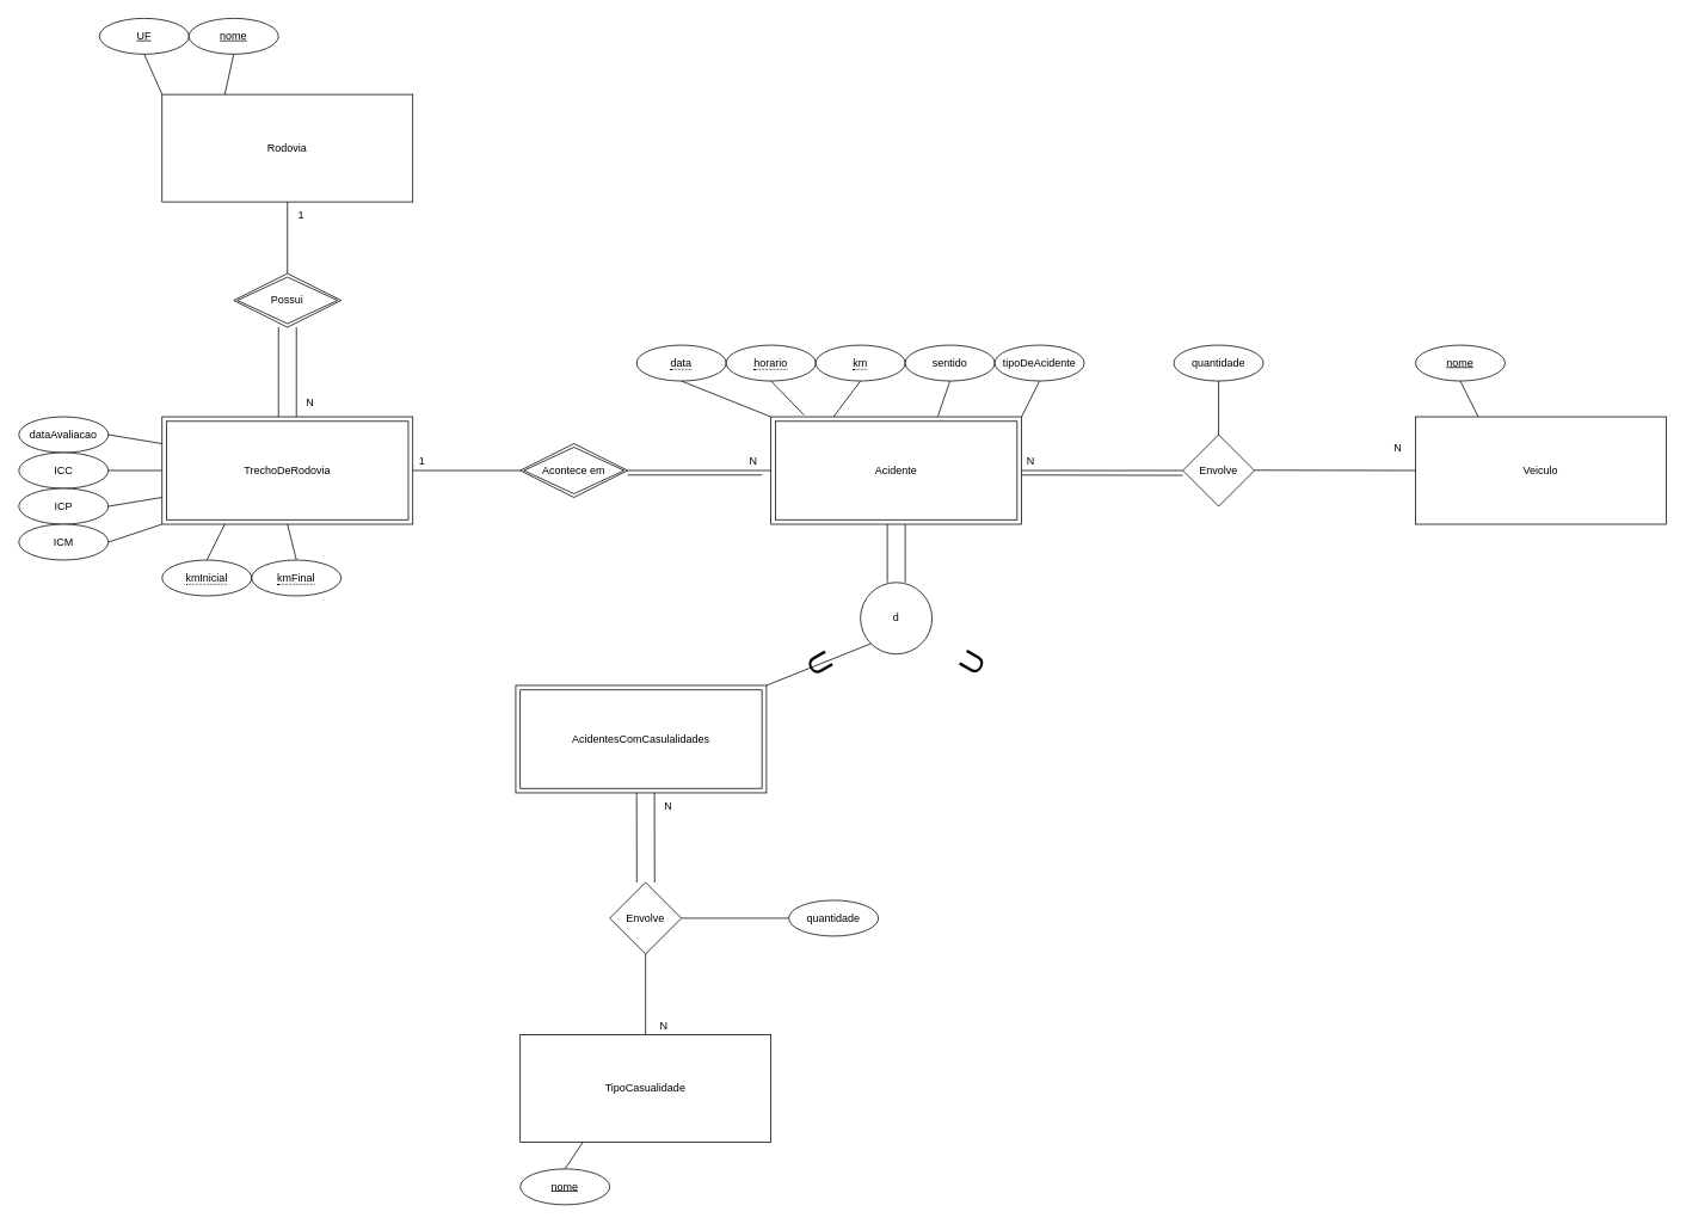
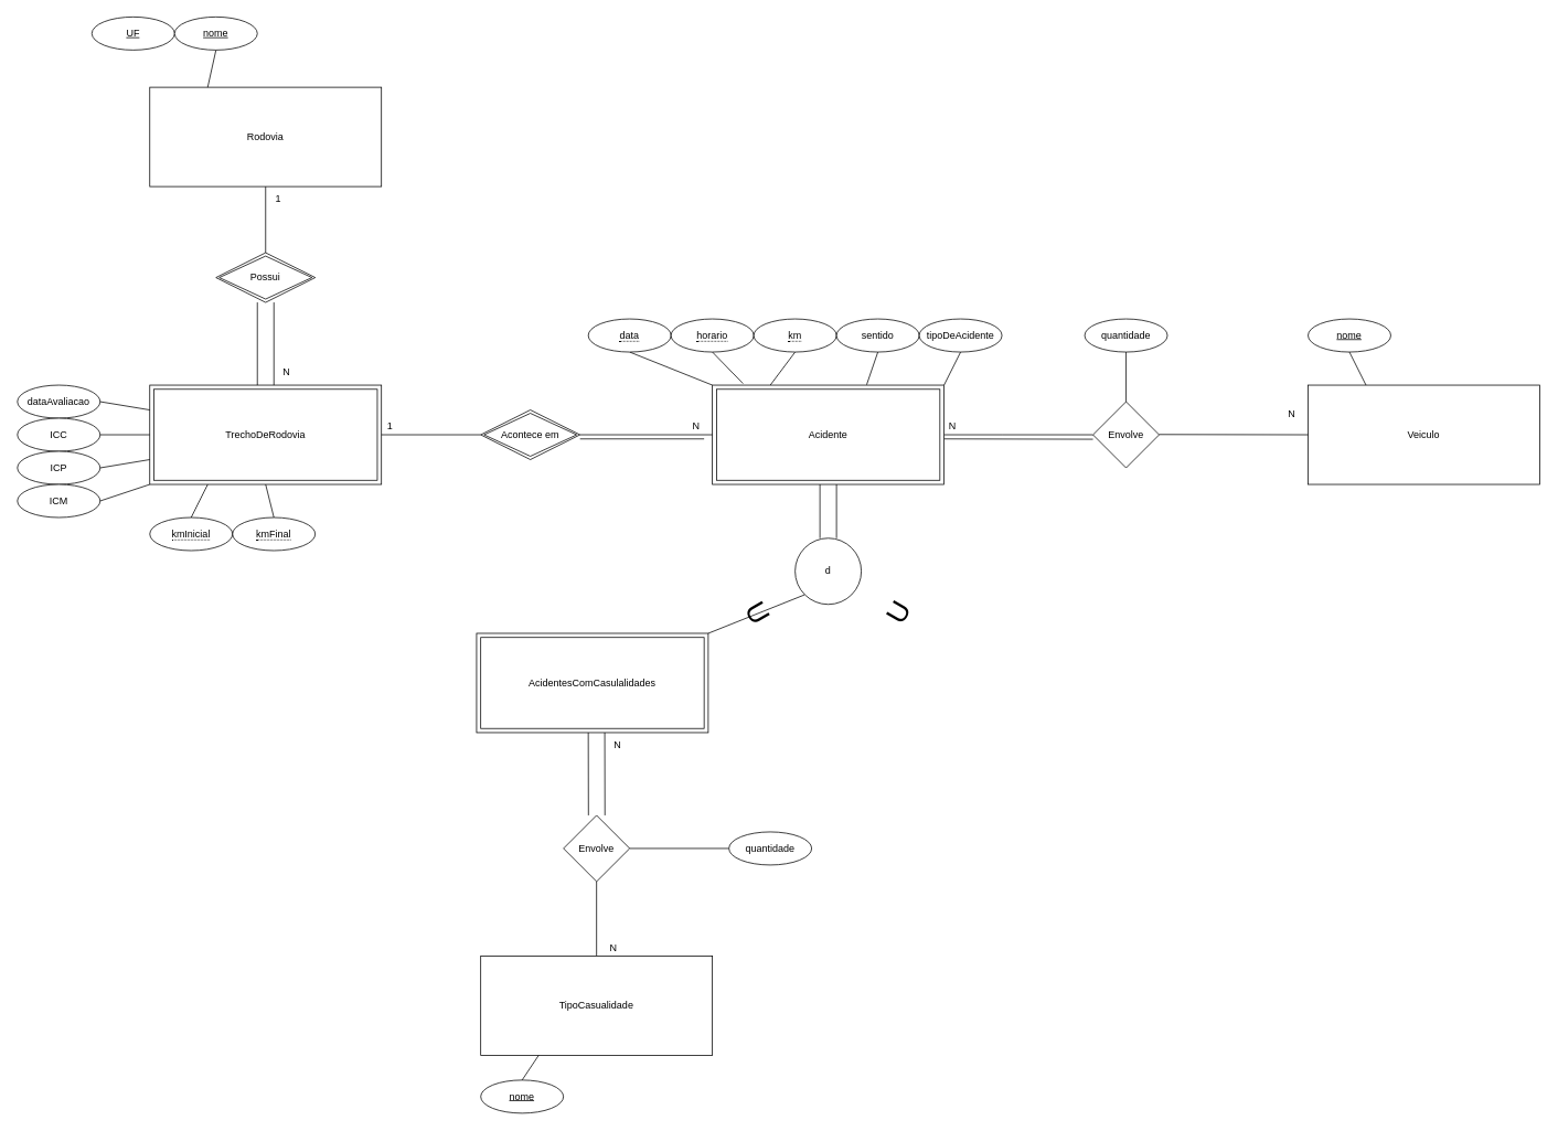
  <mxCell id="0" />
  <mxCell id="1" parent="0" />
  <mxCell id="2" value="U" style="text;html=1;align=center;verticalAlign=middle;resizable=0;points=[];autosize=1;strokeColor=none;fillColor=none;rotation=60;fontSize=34;" parent="1" vertex="1"><mxGeometry x="890" y="715" width="50" height="50" as="geometry" /></mxCell>
  <mxCell id="3" value="" style="edgeStyle=none;rounded=0;orthogonalLoop=1;jettySize=auto;html=1;endArrow=none;endFill=0;" parent="1" target="14" edge="1"><mxGeometry relative="1" as="geometry"><mxPoint x="1140" y="525" as="sourcePoint" /><Array as="points"><mxPoint x="1210" y="525" /></Array></mxGeometry></mxCell>
  <mxCell id="4" style="edgeStyle=none;rounded=0;orthogonalLoop=1;jettySize=auto;html=1;exitX=0.5;exitY=1;exitDx=0;exitDy=0;entryX=0;entryY=0;entryDx=0;entryDy=0;endArrow=none;endFill=0;" parent="1" source="65" edge="1"><mxGeometry relative="1" as="geometry"><mxPoint x="860" y="465" as="targetPoint" /><mxPoint x="730" y="425" as="sourcePoint" /></mxGeometry></mxCell>
  <mxCell id="5" style="edgeStyle=none;rounded=0;orthogonalLoop=1;jettySize=auto;html=1;exitX=0.5;exitY=1;exitDx=0;exitDy=0;entryX=0.132;entryY=-0.016;entryDx=0;entryDy=0;entryPerimeter=0;endArrow=none;endFill=0;" parent="1" source="66" edge="1"><mxGeometry relative="1" as="geometry"><mxPoint x="896.96" y="463.08" as="targetPoint" /><mxPoint x="830" y="425" as="sourcePoint" /></mxGeometry></mxCell>
  <mxCell id="6" style="edgeStyle=none;rounded=0;orthogonalLoop=1;jettySize=auto;html=1;exitX=0.5;exitY=1;exitDx=0;exitDy=0;entryX=0.25;entryY=0;entryDx=0;entryDy=0;endArrow=none;endFill=0;" parent="1" source="67" edge="1"><mxGeometry relative="1" as="geometry"><mxPoint x="930" y="465" as="targetPoint" /><mxPoint x="930" y="425" as="sourcePoint" /></mxGeometry></mxCell>
  <mxCell id="7" style="edgeStyle=none;rounded=0;orthogonalLoop=1;jettySize=auto;html=1;exitX=0;exitY=1;exitDx=0;exitDy=0;entryX=1;entryY=0;entryDx=0;entryDy=0;endArrow=none;endFill=0;" parent="1" source="8" target="68" edge="1"><mxGeometry relative="1" as="geometry"><mxPoint x="860" y="765" as="targetPoint" /></mxGeometry></mxCell>
  <mxCell id="8" value="d" style="ellipse;whiteSpace=wrap;html=1;aspect=fixed;" parent="1" vertex="1"><mxGeometry x="960" y="650" width="80" height="80" as="geometry" /></mxCell>
  <mxCell id="9" style="edgeStyle=none;rounded=0;orthogonalLoop=1;jettySize=auto;html=1;exitX=0.5;exitY=0;exitDx=0;exitDy=0;entryX=0.5;entryY=1;entryDx=0;entryDy=0;endArrow=none;endFill=0;" parent="1" edge="1"><mxGeometry relative="1" as="geometry"><mxPoint x="1010" y="650" as="sourcePoint" /><mxPoint x="1010" y="585" as="targetPoint" /></mxGeometry></mxCell>
  <mxCell id="10" style="edgeStyle=none;rounded=0;orthogonalLoop=1;jettySize=auto;html=1;exitX=0.5;exitY=0;exitDx=0;exitDy=0;entryX=0.5;entryY=1;entryDx=0;entryDy=0;endArrow=none;endFill=0;" parent="1" edge="1"><mxGeometry relative="1" as="geometry"><mxPoint x="990" y="650" as="sourcePoint" /><mxPoint x="990" y="585" as="targetPoint" /></mxGeometry></mxCell>
  <mxCell id="11" style="edgeStyle=none;rounded=0;orthogonalLoop=1;jettySize=auto;html=1;exitX=0.5;exitY=1;exitDx=0;exitDy=0;entryX=0.666;entryY=-0.004;entryDx=0;entryDy=0;entryPerimeter=0;endArrow=none;endFill=0;" parent="1" source="70" edge="1"><mxGeometry relative="1" as="geometry"><mxPoint x="1046.48" y="464.52" as="targetPoint" /><mxPoint x="1060" y="425" as="sourcePoint" /></mxGeometry></mxCell>
  <mxCell id="12" style="edgeStyle=none;rounded=0;orthogonalLoop=1;jettySize=auto;html=1;exitX=0.5;exitY=1;exitDx=0;exitDy=0;entryX=1;entryY=0;entryDx=0;entryDy=0;endArrow=none;endFill=0;" parent="1" source="71" edge="1"><mxGeometry relative="1" as="geometry"><mxPoint x="1140" y="465" as="targetPoint" /><mxPoint x="1160" y="425" as="sourcePoint" /></mxGeometry></mxCell>
  <mxCell id="13" value="Veiculo" style="whiteSpace=wrap;html=1;align=center;" parent="1" vertex="1"><mxGeometry x="1580" y="465" width="280" height="120" as="geometry" /></mxCell>
  <mxCell id="14" value="Envolve" style="rhombus;whiteSpace=wrap;html=1;" parent="1" vertex="1"><mxGeometry x="1320" y="485" width="80" height="80" as="geometry" /></mxCell>
  <mxCell id="15" value="" style="edgeStyle=none;rounded=0;orthogonalLoop=1;jettySize=auto;html=1;endArrow=none;endFill=0;" parent="1" edge="1"><mxGeometry relative="1" as="geometry"><mxPoint x="1140" y="530" as="sourcePoint" /><mxPoint x="1320" y="530.42" as="targetPoint" /></mxGeometry></mxCell>
  <mxCell id="16" style="edgeStyle=none;rounded=0;orthogonalLoop=1;jettySize=auto;html=1;exitX=0.5;exitY=1;exitDx=0;exitDy=0;entryX=0.25;entryY=0;entryDx=0;entryDy=0;endArrow=none;endFill=0;" parent="1" source="17" target="13" edge="1"><mxGeometry relative="1" as="geometry" /></mxCell>
  <mxCell id="17" value="nome" style="ellipse;whiteSpace=wrap;html=1;align=center;fontStyle=4;" parent="1" vertex="1"><mxGeometry x="1580" y="385" width="100" height="40" as="geometry" /></mxCell>
  <mxCell id="18" style="edgeStyle=none;rounded=0;orthogonalLoop=1;jettySize=auto;html=1;exitX=0.5;exitY=1;exitDx=0;exitDy=0;entryX=0.5;entryY=0;entryDx=0;entryDy=0;endArrow=none;endFill=0;" parent="1" source="19" target="14" edge="1"><mxGeometry relative="1" as="geometry" /></mxCell>
  <mxCell id="19" value="quantidade" style="ellipse;whiteSpace=wrap;html=1;align=center;" parent="1" vertex="1"><mxGeometry x="1310" y="385" width="100" height="40" as="geometry" /></mxCell>
  <mxCell id="20" value="N" style="text;html=1;align=center;verticalAlign=middle;resizable=0;points=[];autosize=1;strokeColor=none;fillColor=none;" parent="1" vertex="1"><mxGeometry x="1545" y="485" width="30" height="30" as="geometry" /></mxCell>
  <mxCell id="21" value="N" style="text;html=1;align=center;verticalAlign=middle;resizable=0;points=[];autosize=1;strokeColor=none;fillColor=none;" parent="1" vertex="1"><mxGeometry x="1135" y="500" width="30" height="30" as="geometry" /></mxCell>
  <mxCell id="22" value="" style="edgeStyle=none;rounded=0;orthogonalLoop=1;jettySize=auto;html=1;endArrow=none;endFill=0;entryX=0;entryY=0.5;entryDx=0;entryDy=0;" parent="1" target="13" edge="1"><mxGeometry relative="1" as="geometry"><mxPoint x="1400" y="524.66" as="sourcePoint" /><mxPoint x="1530" y="525" as="targetPoint" /></mxGeometry></mxCell>
  <mxCell id="23" value="" style="edgeStyle=none;rounded=0;orthogonalLoop=1;jettySize=auto;html=1;endArrow=none;endFill=0;entryX=0.5;entryY=0;entryDx=0;entryDy=0;" parent="1" source="25" target="26" edge="1"><mxGeometry relative="1" as="geometry"><mxPoint x="720" y="1135" as="targetPoint" /></mxGeometry></mxCell>
  <mxCell id="24" style="rounded=0;orthogonalLoop=1;jettySize=auto;html=1;exitX=1;exitY=0.5;exitDx=0;exitDy=0;entryX=0;entryY=0.5;entryDx=0;entryDy=0;endArrow=none;endFill=0;" parent="1" source="25" target="64" edge="1"><mxGeometry relative="1" as="geometry" /></mxCell>
  <mxCell id="25" value="Envolve" style="rhombus;whiteSpace=wrap;html=1;" parent="1" vertex="1"><mxGeometry x="680" y="985" width="80" height="80" as="geometry" /></mxCell>
  <mxCell id="26" value="TipoCasualidade" style="whiteSpace=wrap;html=1;align=center;" parent="1" vertex="1"><mxGeometry x="580" y="1155" width="280" height="120" as="geometry" /></mxCell>
  <mxCell id="27" value="" style="edgeStyle=none;rounded=0;orthogonalLoop=1;jettySize=auto;html=1;endArrow=none;endFill=0;" parent="1" edge="1"><mxGeometry relative="1" as="geometry"><mxPoint x="729.9" y="885" as="sourcePoint" /><mxPoint x="730.1" y="985" as="targetPoint" /></mxGeometry></mxCell>
  <mxCell id="28" value="" style="edgeStyle=none;rounded=0;orthogonalLoop=1;jettySize=auto;html=1;endArrow=none;endFill=0;" parent="1" edge="1"><mxGeometry relative="1" as="geometry"><mxPoint x="710" y="885" as="sourcePoint" /><mxPoint x="710.2" y="985" as="targetPoint" /></mxGeometry></mxCell>
  <mxCell id="29" style="edgeStyle=none;rounded=0;orthogonalLoop=1;jettySize=auto;html=1;exitX=0.5;exitY=0;exitDx=0;exitDy=0;entryX=0.25;entryY=1;entryDx=0;entryDy=0;endArrow=none;endFill=0;" parent="1" source="30" target="26" edge="1"><mxGeometry relative="1" as="geometry" /></mxCell>
  <mxCell id="30" value="nome" style="ellipse;whiteSpace=wrap;html=1;align=center;fontStyle=4;" parent="1" vertex="1"><mxGeometry x="580" y="1305" width="100" height="40" as="geometry" /></mxCell>
  <mxCell id="31" value="Acidente" style="shape=ext;margin=3;double=1;whiteSpace=wrap;html=1;align=center;" parent="1" vertex="1"><mxGeometry x="860" y="465" width="280" height="120" as="geometry" /></mxCell>
  <mxCell id="32" value="" style="edgeStyle=none;rounded=0;orthogonalLoop=1;jettySize=auto;html=1;endArrow=none;endFill=0;entryX=0.5;entryY=0;entryDx=0;entryDy=0;" parent="1" source="33" target="39" edge="1"><mxGeometry relative="1" as="geometry"><mxPoint x="320" y="295" as="targetPoint" /></mxGeometry></mxCell>
  <mxCell id="33" value="Rodovia" style="whiteSpace=wrap;html=1;align=center;" parent="1" vertex="1"><mxGeometry x="180" y="105" width="280" height="120" as="geometry" /></mxCell>
- <mxCell id="34" style="edgeStyle=none;rounded=0;orthogonalLoop=1;jettySize=auto;html=1;exitX=0.5;exitY=1;exitDx=0;exitDy=0;entryX=0;entryY=0;entryDx=0;entryDy=0;endArrow=none;endFill=0;" parent="1" source="35" target="33" edge="1"><mxGeometry relative="1" as="geometry" /></mxCell>
  <mxCell id="35" value="UF" style="ellipse;whiteSpace=wrap;html=1;align=center;fontStyle=4;" parent="1" vertex="1"><mxGeometry x="110" y="20" width="100" height="40" as="geometry" /></mxCell>
  <mxCell id="36" style="edgeStyle=none;rounded=0;orthogonalLoop=1;jettySize=auto;html=1;exitX=0.5;exitY=1;exitDx=0;exitDy=0;entryX=0.25;entryY=0;entryDx=0;entryDy=0;endArrow=none;endFill=0;" parent="1" source="37" target="33" edge="1"><mxGeometry relative="1" as="geometry" /></mxCell>
  <mxCell id="37" value="nome" style="ellipse;whiteSpace=wrap;html=1;align=center;fontStyle=4;" parent="1" vertex="1"><mxGeometry x="210" y="20" width="100" height="40" as="geometry" /></mxCell>
  <mxCell id="38" value="TrechoDeRodovia" style="shape=ext;margin=3;double=1;whiteSpace=wrap;html=1;align=center;" parent="1" vertex="1"><mxGeometry x="180" y="465" width="280" height="120" as="geometry" /></mxCell>
  <mxCell id="39" value="Possui" style="shape=rhombus;double=1;perimeter=rhombusPerimeter;whiteSpace=wrap;html=1;align=center;" parent="1" vertex="1"><mxGeometry x="260" y="305" width="120" height="60" as="geometry" /></mxCell>
  <mxCell id="40" value="" style="edgeStyle=none;rounded=0;orthogonalLoop=1;jettySize=auto;html=1;endArrow=none;endFill=0;exitX=0.5;exitY=1;exitDx=0;exitDy=0;entryX=0.5;entryY=0;entryDx=0;entryDy=0;" parent="1" edge="1"><mxGeometry relative="1" as="geometry"><mxPoint x="330" y="365" as="sourcePoint" /><mxPoint x="330" y="465" as="targetPoint" /></mxGeometry></mxCell>
  <mxCell id="41" value="" style="edgeStyle=none;rounded=0;orthogonalLoop=1;jettySize=auto;html=1;endArrow=none;endFill=0;exitX=0.5;exitY=1;exitDx=0;exitDy=0;entryX=0.5;entryY=0;entryDx=0;entryDy=0;" parent="1" edge="1"><mxGeometry relative="1" as="geometry"><mxPoint x="310" y="365" as="sourcePoint" /><mxPoint x="310" y="465" as="targetPoint" /></mxGeometry></mxCell>
  <mxCell id="42" value="N" style="text;html=1;align=center;verticalAlign=middle;resizable=0;points=[];autosize=1;strokeColor=none;fillColor=none;" parent="1" vertex="1"><mxGeometry x="330" y="435" width="30" height="30" as="geometry" /></mxCell>
  <mxCell id="43" value="1" style="text;html=1;align=center;verticalAlign=middle;resizable=0;points=[];autosize=1;strokeColor=none;fillColor=none;" parent="1" vertex="1"><mxGeometry x="320" y="225" width="30" height="30" as="geometry" /></mxCell>
  <mxCell id="44" style="edgeStyle=none;rounded=0;orthogonalLoop=1;jettySize=auto;html=1;exitX=0;exitY=0.5;exitDx=0;exitDy=0;entryX=1;entryY=0.5;entryDx=0;entryDy=0;endArrow=none;endFill=0;" parent="1" source="46" target="38" edge="1"><mxGeometry relative="1" as="geometry" /></mxCell>
  <mxCell id="45" style="edgeStyle=none;rounded=0;orthogonalLoop=1;jettySize=auto;html=1;exitX=1;exitY=0.5;exitDx=0;exitDy=0;entryX=0;entryY=0.5;entryDx=0;entryDy=0;endArrow=none;endFill=0;" parent="1" source="46" target="31" edge="1"><mxGeometry relative="1" as="geometry" /></mxCell>
  <mxCell id="46" value="Acontece em" style="shape=rhombus;double=1;perimeter=rhombusPerimeter;whiteSpace=wrap;html=1;align=center;" parent="1" vertex="1"><mxGeometry x="580" y="495" width="120" height="60" as="geometry" /></mxCell>
  <mxCell id="47" style="edgeStyle=none;rounded=0;orthogonalLoop=1;jettySize=auto;html=1;entryX=1;entryY=0.5;entryDx=0;entryDy=0;endArrow=none;endFill=0;" parent="1" edge="1"><mxGeometry relative="1" as="geometry"><mxPoint x="850" y="530" as="sourcePoint" /><mxPoint x="700" y="530" as="targetPoint" /></mxGeometry></mxCell>
  <mxCell id="48" value="N" style="text;html=1;align=center;verticalAlign=middle;resizable=0;points=[];autosize=1;strokeColor=none;fillColor=none;" parent="1" vertex="1"><mxGeometry x="825" y="500" width="30" height="30" as="geometry" /></mxCell>
  <mxCell id="49" value="1" style="text;html=1;align=center;verticalAlign=middle;resizable=0;points=[];autosize=1;strokeColor=none;fillColor=none;" parent="1" vertex="1"><mxGeometry x="455" y="500" width="30" height="30" as="geometry" /></mxCell>
  <mxCell id="50" style="edgeStyle=none;rounded=0;orthogonalLoop=1;jettySize=auto;html=1;exitX=0.5;exitY=0;exitDx=0;exitDy=0;entryX=0.25;entryY=1;entryDx=0;entryDy=0;endArrow=none;endFill=0;" parent="1" source="51" target="38" edge="1"><mxGeometry relative="1" as="geometry" /></mxCell>
  <mxCell id="51" value="&lt;span style=&quot;border-bottom: 1px dotted&quot;&gt;kmInicial&lt;/span&gt;" style="ellipse;whiteSpace=wrap;html=1;align=center;" parent="1" vertex="1"><mxGeometry x="180" y="625" width="100" height="40" as="geometry" /></mxCell>
  <mxCell id="52" style="edgeStyle=none;rounded=0;orthogonalLoop=1;jettySize=auto;html=1;exitX=0.5;exitY=0;exitDx=0;exitDy=0;entryX=0.5;entryY=1;entryDx=0;entryDy=0;endArrow=none;endFill=0;" parent="1" source="53" target="38" edge="1"><mxGeometry relative="1" as="geometry" /></mxCell>
  <mxCell id="53" value="&lt;span style=&quot;border-bottom: 1px dotted&quot;&gt;kmFinal&lt;/span&gt;" style="ellipse;whiteSpace=wrap;html=1;align=center;" parent="1" vertex="1"><mxGeometry x="280" y="625" width="100" height="40" as="geometry" /></mxCell>
  <mxCell id="54" style="edgeStyle=none;rounded=0;orthogonalLoop=1;jettySize=auto;html=1;exitX=1;exitY=0.5;exitDx=0;exitDy=0;entryX=0;entryY=0.25;entryDx=0;entryDy=0;endArrow=none;endFill=0;" parent="1" source="55" target="38" edge="1"><mxGeometry relative="1" as="geometry" /></mxCell>
  <mxCell id="55" value="dataAvaliacao" style="ellipse;whiteSpace=wrap;html=1;align=center;" parent="1" vertex="1"><mxGeometry x="20" y="465" width="100" height="40" as="geometry" /></mxCell>
  <mxCell id="56" style="edgeStyle=none;rounded=0;orthogonalLoop=1;jettySize=auto;html=1;exitX=1;exitY=0.5;exitDx=0;exitDy=0;entryX=0;entryY=0.5;entryDx=0;entryDy=0;endArrow=none;endFill=0;" parent="1" source="57" target="38" edge="1"><mxGeometry relative="1" as="geometry" /></mxCell>
  <mxCell id="57" value="ICC" style="ellipse;whiteSpace=wrap;html=1;align=center;" parent="1" vertex="1"><mxGeometry x="20" y="505" width="100" height="40" as="geometry" /></mxCell>
  <mxCell id="58" style="edgeStyle=none;rounded=0;orthogonalLoop=1;jettySize=auto;html=1;exitX=1;exitY=0.5;exitDx=0;exitDy=0;entryX=0;entryY=0.75;entryDx=0;entryDy=0;endArrow=none;endFill=0;" parent="1" source="59" target="38" edge="1"><mxGeometry relative="1" as="geometry" /></mxCell>
  <mxCell id="59" value="ICP" style="ellipse;whiteSpace=wrap;html=1;align=center;" parent="1" vertex="1"><mxGeometry x="20" y="545" width="100" height="40" as="geometry" /></mxCell>
  <mxCell id="60" style="edgeStyle=none;rounded=0;orthogonalLoop=1;jettySize=auto;html=1;exitX=1;exitY=0.5;exitDx=0;exitDy=0;entryX=0;entryY=1;entryDx=0;entryDy=0;endArrow=none;endFill=0;" parent="1" source="61" target="38" edge="1"><mxGeometry relative="1" as="geometry" /></mxCell>
  <mxCell id="61" value="ICM" style="ellipse;whiteSpace=wrap;html=1;align=center;" parent="1" vertex="1"><mxGeometry x="20" y="585" width="100" height="40" as="geometry" /></mxCell>
  <mxCell id="62" value="N" style="text;html=1;align=center;verticalAlign=middle;resizable=0;points=[];autosize=1;strokeColor=none;fillColor=none;" parent="1" vertex="1"><mxGeometry x="725" y="1130" width="30" height="30" as="geometry" /></mxCell>
  <mxCell id="63" value="N" style="text;html=1;align=center;verticalAlign=middle;resizable=0;points=[];autosize=1;strokeColor=none;fillColor=none;" parent="1" vertex="1"><mxGeometry x="730" y="885" width="30" height="30" as="geometry" /></mxCell>
  <mxCell id="64" value="quantidade" style="ellipse;whiteSpace=wrap;html=1;align=center;" parent="1" vertex="1"><mxGeometry x="880" y="1005" width="100" height="40" as="geometry" /></mxCell>
  <mxCell id="65" value="&lt;span style=&quot;border-bottom: 1px dotted&quot;&gt;data&lt;/span&gt;" style="ellipse;whiteSpace=wrap;html=1;align=center;" parent="1" vertex="1"><mxGeometry x="710" y="385" width="100" height="40" as="geometry" /></mxCell>
  <mxCell id="66" value="&lt;span style=&quot;border-bottom: 1px dotted&quot;&gt;horario&lt;/span&gt;" style="ellipse;whiteSpace=wrap;html=1;align=center;" parent="1" vertex="1"><mxGeometry x="810" y="385" width="100" height="40" as="geometry" /></mxCell>
  <mxCell id="67" value="&lt;span style=&quot;border-bottom: 1px dotted&quot;&gt;km&lt;/span&gt;" style="ellipse;whiteSpace=wrap;html=1;align=center;" parent="1" vertex="1"><mxGeometry x="910" y="385" width="100" height="40" as="geometry" /></mxCell>
  <mxCell id="68" value="AcidentesComCasulalidades" style="shape=ext;margin=3;double=1;whiteSpace=wrap;html=1;align=center;" parent="1" vertex="1"><mxGeometry x="575" y="765" width="280" height="120" as="geometry" /></mxCell>
  <mxCell id="69" value="U" style="text;html=1;align=center;verticalAlign=middle;resizable=0;points=[];autosize=1;strokeColor=none;fillColor=none;rotation=-60;fontSize=34;" parent="1" vertex="1"><mxGeometry x="1060" y="715" width="50" height="50" as="geometry" /></mxCell>
  <mxCell id="70" value="sentido" style="ellipse;whiteSpace=wrap;html=1;align=center;" parent="1" vertex="1"><mxGeometry x="1010" y="385" width="100" height="40" as="geometry" /></mxCell>
  <mxCell id="71" value="tipoDeAcidente" style="ellipse;whiteSpace=wrap;html=1;align=center;" parent="1" vertex="1"><mxGeometry x="1110" y="385" width="100" height="40" as="geometry" /></mxCell>
